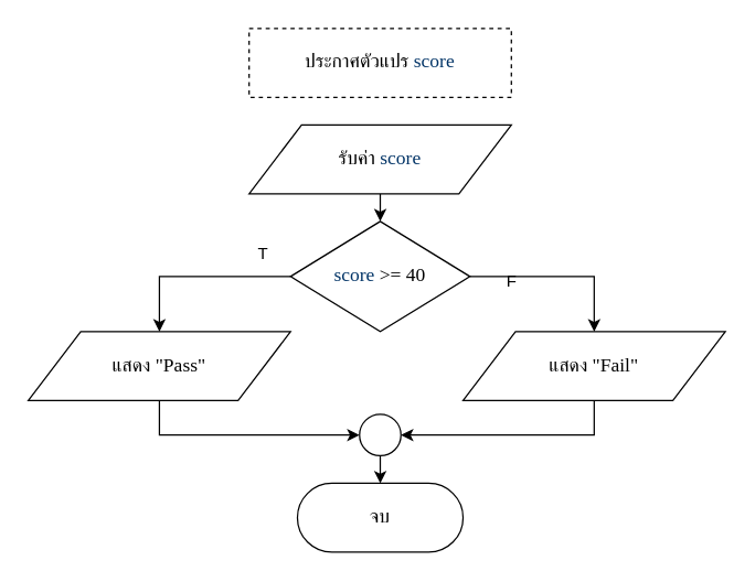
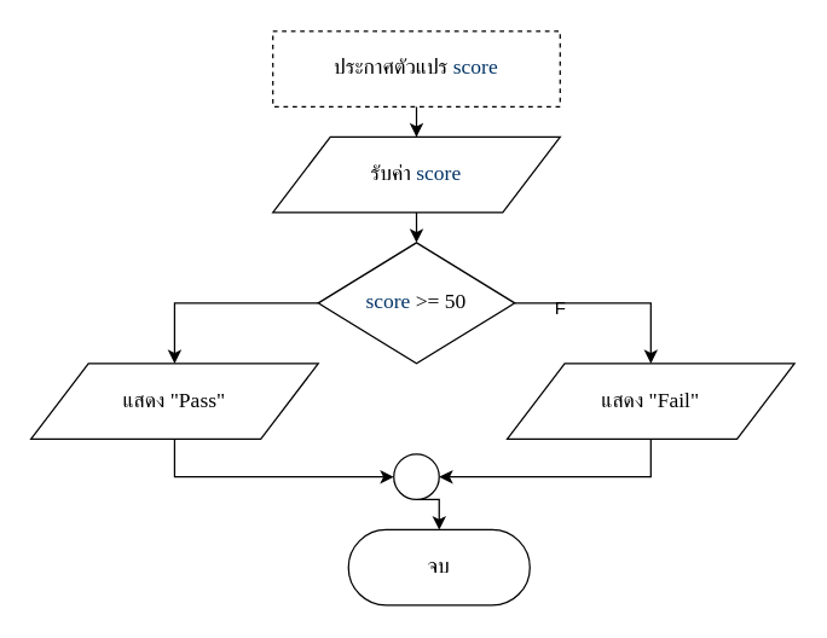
  <mxCell id="0" />
  <mxCell id="1" parent="0" />
+ <mxCell id="2" style="edgeStyle=orthogonalEdgeStyle;rounded=0;orthogonalLoop=1;jettySize=auto;html=1;exitX=0.5;exitY=1;exitDx=0;exitDy=0;" parent="1" source="3" target="5" edge="1"><mxGeometry relative="1" as="geometry" /></mxCell>
  <mxCell id="3" value="&lt;font face=&quot;Kanit&quot; style=&quot;font-size: 14px&quot;&gt;ประกาศตัวแปร &lt;font color=&quot;#003366&quot;&gt;score&lt;/font&gt;&lt;/font&gt;" style="rounded=0;whiteSpace=wrap;html=1;dashed=1;" parent="1" vertex="1"><mxGeometry x="180" y="20" width="190" height="50" as="geometry" /></mxCell>
  <mxCell id="4" style="edgeStyle=orthogonalEdgeStyle;rounded=0;orthogonalLoop=1;jettySize=auto;html=1;exitX=0.5;exitY=1;exitDx=0;exitDy=0;entryX=0.5;entryY=0;entryDx=0;entryDy=0;" parent="1" source="5" edge="1"><mxGeometry relative="1" as="geometry"><mxPoint x="275" y="160" as="targetPoint" /></mxGeometry></mxCell>
  <mxCell id="5" value="&lt;font style=&quot;font-size: 14px&quot;&gt;รับค่า &lt;font color=&quot;#003366&quot;&gt;score&lt;/font&gt;&lt;/font&gt;" style="shape=parallelogram;perimeter=parallelogramPerimeter;whiteSpace=wrap;html=1;fontFamily=Kanit;FType=g;" parent="1" vertex="1"><mxGeometry x="180" y="90" width="190" height="50" as="geometry" /></mxCell>
  <mxCell id="6" style="edgeStyle=orthogonalEdgeStyle;rounded=0;orthogonalLoop=1;jettySize=auto;html=1;exitX=0;exitY=0.5;exitDx=0;exitDy=0;entryX=0.5;entryY=0;entryDx=0;entryDy=0;" edge="1" parent="1" source="8" target="10"><mxGeometry relative="1" as="geometry" /></mxCell>
  <mxCell id="7" style="edgeStyle=orthogonalEdgeStyle;rounded=0;orthogonalLoop=1;jettySize=auto;html=1;exitX=1;exitY=0.5;exitDx=0;exitDy=0;entryX=0.5;entryY=0;entryDx=0;entryDy=0;" edge="1" parent="1" source="8" target="12"><mxGeometry relative="1" as="geometry" /></mxCell>
- <mxCell id="8" value="&lt;font face=&quot;Kanit&quot; style=&quot;font-size: 14px&quot;&gt;&lt;font color=&quot;#003366&quot;&gt;score&lt;/font&gt; &amp;gt;= 40&lt;/font&gt;" style="rhombus;whiteSpace=wrap;html=1;" vertex="1" parent="1"><mxGeometry x="210" y="160" width="130" height="80" as="geometry" /></mxCell>
+ <mxCell id="8" value="&lt;font face=&quot;Kanit&quot; style=&quot;font-size: 14px&quot;&gt;&lt;font color=&quot;#003366&quot;&gt;score&lt;/font&gt; &amp;gt;= 50&lt;/font&gt;" style="rhombus;whiteSpace=wrap;html=1;" vertex="1" parent="1"><mxGeometry x="210" y="160" width="130" height="80" as="geometry" /></mxCell>
  <mxCell id="9" style="edgeStyle=orthogonalEdgeStyle;rounded=0;orthogonalLoop=1;jettySize=auto;html=1;exitX=0.5;exitY=1;exitDx=0;exitDy=0;entryX=0;entryY=0.5;entryDx=0;entryDy=0;" edge="1" parent="1" source="10" target="14"><mxGeometry relative="1" as="geometry" /></mxCell>
  <mxCell id="10" value="&lt;span style=&quot;font-size: 14px&quot;&gt;แสดง &quot;Pass&quot;&lt;/span&gt;" style="shape=parallelogram;perimeter=parallelogramPerimeter;whiteSpace=wrap;html=1;fontFamily=Kanit;FType=g;" vertex="1" parent="1"><mxGeometry x="20" y="240" width="190" height="50" as="geometry" /></mxCell>
  <mxCell id="11" style="edgeStyle=orthogonalEdgeStyle;rounded=0;orthogonalLoop=1;jettySize=auto;html=1;exitX=0.5;exitY=1;exitDx=0;exitDy=0;entryX=1;entryY=0.5;entryDx=0;entryDy=0;" edge="1" parent="1" source="12" target="14"><mxGeometry relative="1" as="geometry" /></mxCell>
  <mxCell id="12" value="&lt;span style=&quot;font-size: 14px&quot;&gt;แสดง &quot;Fail&quot;&lt;/span&gt;" style="shape=parallelogram;perimeter=parallelogramPerimeter;whiteSpace=wrap;html=1;fontFamily=Kanit;FType=g;" vertex="1" parent="1"><mxGeometry x="335" y="240" width="190" height="50" as="geometry" /></mxCell>
  <mxCell id="13" style="edgeStyle=orthogonalEdgeStyle;rounded=0;orthogonalLoop=1;jettySize=auto;html=1;exitX=0.5;exitY=1;exitDx=0;exitDy=0;entryX=0.5;entryY=0;entryDx=0;entryDy=0;" edge="1" parent="1" source="14" target="15"><mxGeometry relative="1" as="geometry" /></mxCell>
  <mxCell id="14" value="" style="ellipse;whiteSpace=wrap;html=1;aspect=fixed;" vertex="1" parent="1"><mxGeometry x="260" y="300" width="30" height="30" as="geometry" /></mxCell>
- <mxCell id="15" value="&lt;font face=&quot;Kanit&quot;&gt;&lt;span style=&quot;font-size: 14px&quot;&gt;จบ&lt;/span&gt;&lt;/font&gt;" style="rounded=1;whiteSpace=wrap;html=1;arcSize=50;" vertex="1" parent="1"><mxGeometry x="215" y="350" width="120" height="50" as="geometry" /></mxCell>
- <mxCell id="16" value="T" style="text;html=1;align=center;verticalAlign=middle;resizable=0;points=[];autosize=1;" vertex="1" parent="1"><mxGeometry x="180" y="174" width="20" height="20" as="geometry" /></mxCell>
+ <mxCell id="15" value="&lt;font face=&quot;Kanit&quot;&gt;&lt;span style=&quot;font-size: 14px&quot;&gt;จบ&lt;/span&gt;&lt;/font&gt;" style="rounded=1;whiteSpace=wrap;html=1;arcSize=50;" vertex="1" parent="1"><mxGeometry x="230" y="350" width="120" height="50" as="geometry" /></mxCell>
  <mxCell id="17" value="F" style="text;html=1;align=center;verticalAlign=middle;resizable=0;points=[];autosize=1;" vertex="1" parent="1"><mxGeometry x="360" y="194" width="20" height="20" as="geometry" /></mxCell>
